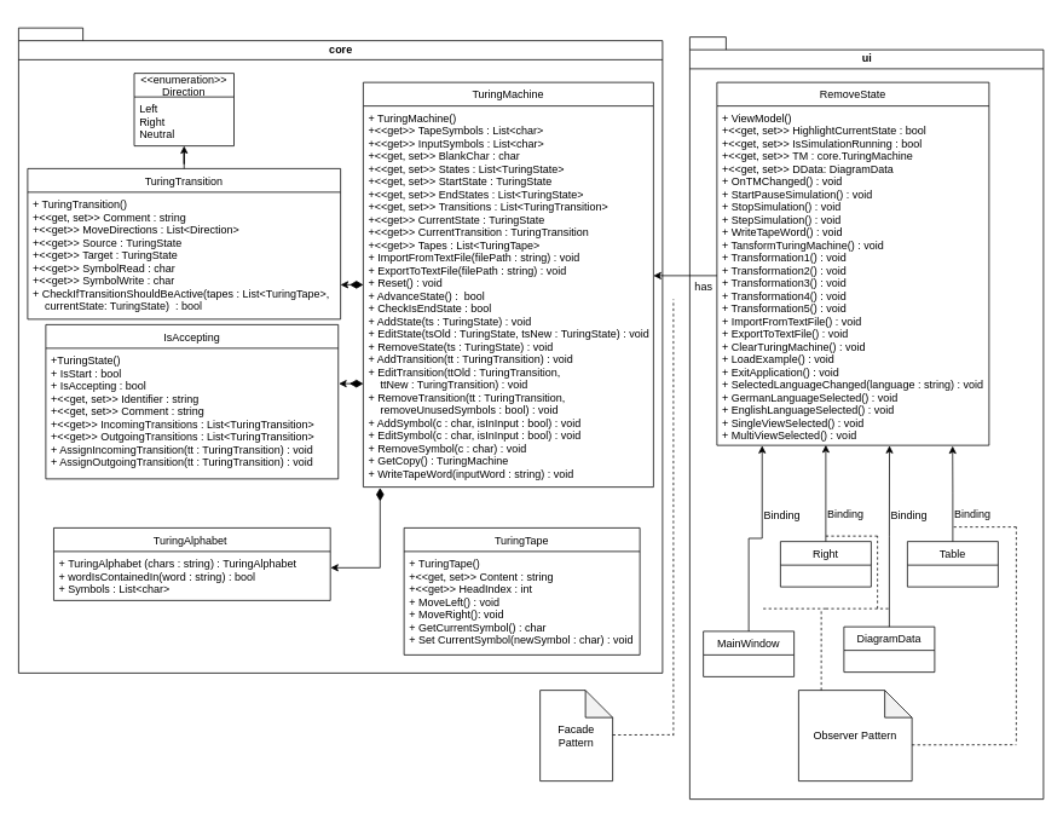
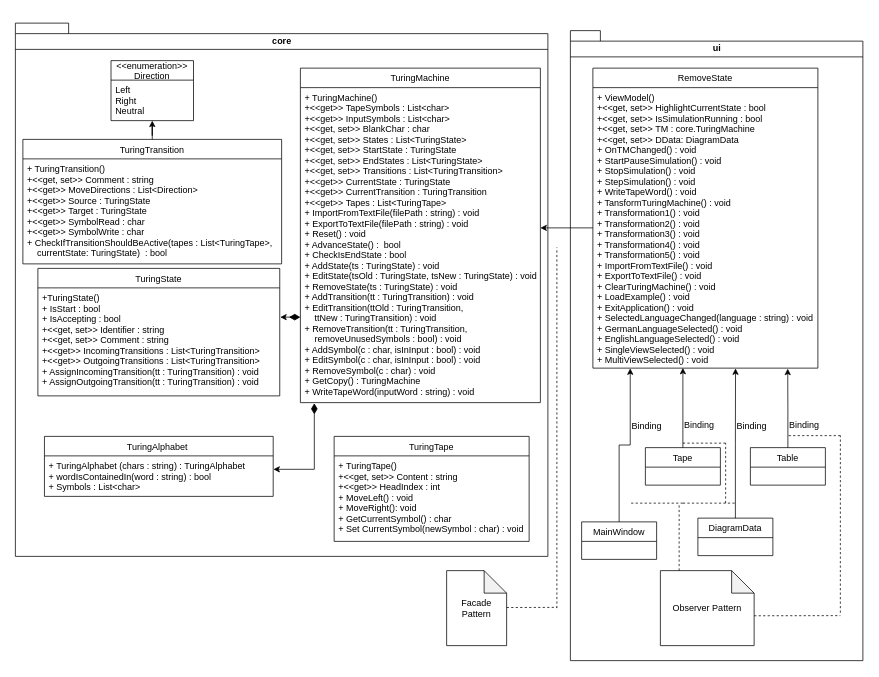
  <mxCell id="0" />
  <mxCell id="1" parent="0" />
  <mxCell id="2" value="core" style="shape=folder;fontStyle=1;spacingTop=10;tabWidth=40;tabHeight=14;tabPosition=left;html=1;strokeColor=default;verticalAlign=top;" parent="1" vertex="1"><mxGeometry x="20" y="30" width="710" height="711" as="geometry" /></mxCell>
  <mxCell id="3" value="ui&lt;br&gt;" style="shape=folder;fontStyle=1;spacingTop=10;tabWidth=40;tabHeight=14;tabPosition=left;html=1;strokeColor=default;verticalAlign=top;" parent="1" vertex="1"><mxGeometry x="760" y="40" width="390" height="840" as="geometry" /></mxCell>
  <mxCell id="4" value="RemoveState" style="swimlane;fontStyle=0;childLayout=stackLayout;horizontal=1;startSize=26;fillColor=none;horizontalStack=0;resizeParent=1;resizeParentMax=0;resizeLast=0;collapsible=1;marginBottom=0;strokeColor=default;" parent="1" vertex="1"><mxGeometry x="790" y="90" width="300" height="400" as="geometry" /></mxCell>
  <mxCell id="5" value="+ ViewModel()&#10;+&lt;&lt;get, set&gt;&gt; HighlightCurrentState : bool&#10;+&lt;&lt;get, set&gt;&gt; IsSimulationRunning : bool&#10;+&lt;&lt;get, set&gt;&gt; TM : core.TuringMachine&#10;+&lt;&lt;get, set&gt;&gt; DData: DiagramData&#10;+ OnTMChanged() : void&#10;+ StartPauseSimulation() : void&#10;+ StopSimulation() : void&#10;+ StepSimulation() : void&#10;+ WriteTapeWord() : void&#10;+ TansformTuringMachine() : void&#10;+ Transformation1() : void&#10;+ Transformation2() : void&#10;+ Transformation3() : void&#10;+ Transformation4() : void&#10;+ Transformation5() : void&#10;+ ImportFromTextFile() : void&#10;+ ExportToTextFile() : void&#10;+ ClearTuringMachine() : void&#10;+ LoadExample() : void&#10;+ ExitApplication() : void&#10;+ SelectedLanguageChanged(language : string) : void&#10;+ GermanLanguageSelected() : void&#10;+ EnglishLanguageSelected() : void&#10;+ SingleViewSelected() : void&#10;+ MultiViewSelected() : void&#10;" style="text;strokeColor=none;fillColor=none;align=left;verticalAlign=top;spacingLeft=4;spacingRight=4;overflow=hidden;rotatable=0;points=[[0,0.5],[1,0.5]];portConstraint=eastwest;" parent="4" vertex="1"><mxGeometry y="26" width="300" height="374" as="geometry" /></mxCell>
  <mxCell id="6" style="edgeStyle=orthogonalEdgeStyle;rounded=0;orthogonalLoop=1;jettySize=auto;html=1;entryX=1.002;entryY=0.271;entryDx=0;entryDy=0;startArrow=diamondThin;startFill=1;startSize=12;entryPerimeter=0;" parent="1" source="8" target="11" edge="1"><mxGeometry relative="1" as="geometry"><Array as="points"><mxPoint x="390" y="422" /><mxPoint x="390" y="422" /></Array></mxGeometry></mxCell>
- <mxCell id="7" style="edgeStyle=orthogonalEdgeStyle;rounded=0;orthogonalLoop=1;jettySize=auto;html=1;startArrow=diamondThin;startFill=1;startSize=12;" parent="1" source="8" target="19" edge="1"><mxGeometry relative="1" as="geometry"><Array as="points"><mxPoint x="370" y="281" /><mxPoint x="370" y="281" /></Array></mxGeometry></mxCell>
  <mxCell id="8" value="TuringMachine" style="swimlane;fontStyle=0;childLayout=stackLayout;horizontal=1;startSize=26;fillColor=none;horizontalStack=0;resizeParent=1;resizeParentMax=0;resizeLast=0;collapsible=1;marginBottom=0;strokeColor=default;" parent="1" vertex="1"><mxGeometry x="400" y="90" width="320" height="446" as="geometry" /></mxCell>
  <mxCell id="9" value="+ TuringMachine()&#10;+&lt;&lt;get&gt;&gt; TapeSymbols : List&lt;char&gt; &#10;+&lt;&lt;get&gt;&gt; InputSymbols : List&lt;char&gt; &#10;+&lt;&lt;get, set&gt;&gt; BlankChar : char &#10;+&lt;&lt;get, set&gt;&gt; States : List&lt;TuringState&gt; &#10;+&lt;&lt;get, set&gt;&gt; StartState : TuringState &#10;+&lt;&lt;get, set&gt;&gt; EndStates : List&lt;TuringState&gt; &#10;+&lt;&lt;get, set&gt;&gt; Transitions : List&lt;TuringTransition&gt; &#10;+&lt;&lt;get&gt;&gt; CurrentState : TuringState&#10;+&lt;&lt;get&gt;&gt; CurrentTransition : TuringTransition&#10;+&lt;&lt;get&gt;&gt; Tapes : List&lt;TuringTape&gt;&#10;+ ImportFromTextFile(filePath : string) : void&#10;+ ExportToTextFile(filePath : string) : void&#10;+ Reset() : void&#10;+ AdvanceState() :  bool&#10;+ CheckIsEndState : bool&#10;+ AddState(ts : TuringState) : void&#10;+ EditState(tsOld : TuringState, tsNew : TuringState) : void&#10;+ RemoveState(ts : TuringState) : void&#10;+ AddTransition(tt : TuringTransition) : void&#10;+ EditTransition(ttOld : TuringTransition, &#10;    ttNew : TuringTransition) : void&#10;+ RemoveTransition(tt : TuringTransition,&#10;    removeUnusedSymbols : bool) : void&#10;+ AddSymbol(c : char, isInInput : bool) : void&#10;+ EditSymbol(c : char, isInInput : bool) : void&#10;+ RemoveSymbol(c : char) : void&#10;+ GetCopy() : TuringMachine&#10;+ WriteTapeWord(inputWord : string) : void" style="text;strokeColor=none;fillColor=none;align=left;verticalAlign=top;spacingLeft=4;spacingRight=4;overflow=hidden;rotatable=0;points=[[0,0.5],[1,0.5]];portConstraint=eastwest;" parent="8" vertex="1"><mxGeometry y="26" width="320" height="420" as="geometry" /></mxCell>
- <mxCell id="10" value="IsAccepting" style="swimlane;fontStyle=0;childLayout=stackLayout;horizontal=1;startSize=26;fillColor=none;horizontalStack=0;resizeParent=1;resizeParentMax=0;resizeLast=0;collapsible=1;marginBottom=0;strokeColor=default;" parent="1" vertex="1"><mxGeometry x="50" y="357" width="322.5" height="170" as="geometry" /></mxCell>
+ <mxCell id="10" value="TuringState" style="swimlane;fontStyle=0;childLayout=stackLayout;horizontal=1;startSize=26;fillColor=none;horizontalStack=0;resizeParent=1;resizeParentMax=0;resizeLast=0;collapsible=1;marginBottom=0;strokeColor=default;" parent="1" vertex="1"><mxGeometry x="50" y="357" width="322.5" height="170" as="geometry" /></mxCell>
  <mxCell id="11" value="+TuringState()&#10;+ IsStart : bool&#10;+ IsAccepting : bool&#10;+&lt;&lt;get, set&gt;&gt; Identifier : string&#10;+&lt;&lt;get, set&gt;&gt; Comment : string&#10;+&lt;&lt;get&gt;&gt; IncomingTransitions : List&lt;TuringTransition&gt;&#10;+&lt;&lt;get&gt;&gt; OutgoingTransitions : List&lt;TuringTransition&gt;&#10;+ AssignIncomingTransition(tt : TuringTransition) : void&#10;+ AssignOutgoingTransition(tt : TuringTransition) : void" style="text;strokeColor=none;fillColor=none;align=left;verticalAlign=top;spacingLeft=4;spacingRight=4;overflow=hidden;rotatable=0;points=[[0,0.5],[1,0.5]];portConstraint=eastwest;" parent="10" vertex="1"><mxGeometry y="26" width="322.5" height="144" as="geometry" /></mxCell>
  <mxCell id="12" style="edgeStyle=orthogonalEdgeStyle;rounded=0;orthogonalLoop=1;jettySize=auto;html=1;startArrow=none;startFill=0;startSize=12;" parent="1" source="5" target="9" edge="1"><mxGeometry relative="1" as="geometry"><Array as="points"><mxPoint x="460" y="343" /><mxPoint x="460" y="343" /></Array></mxGeometry></mxCell>
- <mxCell id="13" value="has" style="text;html=1;align=center;verticalAlign=middle;resizable=0;points=[];autosize=1;strokeColor=none;fillColor=none;" parent="1" vertex="1"><mxGeometry x="760" y="305" width="30" height="20" as="geometry" /></mxCell>
  <mxCell id="14" value="TuringAlphabet " style="swimlane;fontStyle=0;childLayout=stackLayout;horizontal=1;startSize=26;fillColor=none;horizontalStack=0;resizeParent=1;resizeParentMax=0;resizeLast=0;collapsible=1;marginBottom=0;strokeColor=default;" parent="1" vertex="1"><mxGeometry x="58.75" y="581" width="305" height="80" as="geometry" /></mxCell>
  <mxCell id="15" value="+ TuringAlphabet (chars : string) : TuringAlphabet &#10;+ wordIsContainedIn(word : string) : bool&#10;+ Symbols : List&lt;char&gt;" style="text;strokeColor=none;fillColor=none;align=left;verticalAlign=top;spacingLeft=4;spacingRight=4;overflow=hidden;rotatable=0;points=[[0,0.5],[1,0.5]];portConstraint=eastwest;" parent="14" vertex="1"><mxGeometry y="26" width="305" height="54" as="geometry" /></mxCell>
  <mxCell id="16" value="TuringTape" style="swimlane;fontStyle=0;childLayout=stackLayout;horizontal=1;startSize=26;fillColor=none;horizontalStack=0;resizeParent=1;resizeParentMax=0;resizeLast=0;collapsible=1;marginBottom=0;strokeColor=default;" parent="1" vertex="1"><mxGeometry x="445" y="581" width="260" height="140" as="geometry" /></mxCell>
  <mxCell id="17" value="+ TuringTape()&#10;+&lt;&lt;get, set&gt;&gt; Content : string&#10;+&lt;&lt;get&gt;&gt; HeadIndex : int&#10;+ MoveLeft() : void&#10;+ MoveRight(): void&#10;+ GetCurrentSymbol() : char&#10;+ Set CurrentSymbol(newSymbol : char) : void" style="text;strokeColor=none;fillColor=none;align=left;verticalAlign=top;spacingLeft=4;spacingRight=4;overflow=hidden;rotatable=0;points=[[0,0.5],[1,0.5]];portConstraint=eastwest;" parent="16" vertex="1"><mxGeometry y="26" width="260" height="114" as="geometry" /></mxCell>
  <mxCell id="18" style="edgeStyle=orthogonalEdgeStyle;rounded=0;orthogonalLoop=1;jettySize=auto;html=1;startArrow=none;startFill=0;endArrow=classic;endFill=1;" parent="1" source="19" target="21" edge="1"><mxGeometry relative="1" as="geometry" /></mxCell>
  <mxCell id="19" value="TuringTransition" style="swimlane;fontStyle=0;childLayout=stackLayout;horizontal=1;startSize=26;fillColor=none;horizontalStack=0;resizeParent=1;resizeParentMax=0;resizeLast=0;collapsible=1;marginBottom=0;strokeColor=default;" parent="1" vertex="1"><mxGeometry x="30" y="185" width="345" height="166" as="geometry" /></mxCell>
  <mxCell id="20" value="+ TuringTransition()&#10;+&lt;&lt;get, set&gt;&gt; Comment : string&#10;+&lt;&lt;get&gt;&gt; MoveDirections : List&lt;Direction&gt;&#10;+&lt;&lt;get&gt;&gt; Source : TuringState&#10;+&lt;&lt;get&gt;&gt; Target : TuringState&#10;+&lt;&lt;get&gt;&gt; SymbolRead : char&#10;+&lt;&lt;get&gt;&gt; SymbolWrite : char&#10;+ CheckIfTransitionShouldBeActive(tapes : List&lt;TuringTape&gt;,&#10;    currentState: TuringState)  : bool" style="text;strokeColor=none;fillColor=none;align=left;verticalAlign=top;spacingLeft=4;spacingRight=4;overflow=hidden;rotatable=0;points=[[0,0.5],[1,0.5]];portConstraint=eastwest;" parent="19" vertex="1"><mxGeometry y="26" width="345" height="140" as="geometry" /></mxCell>
  <mxCell id="21" value="&lt;&lt;enumeration&gt;&gt;&#10;Direction" style="swimlane;fontStyle=0;childLayout=stackLayout;horizontal=1;startSize=26;fillColor=none;horizontalStack=0;resizeParent=1;resizeParentMax=0;resizeLast=0;collapsible=1;marginBottom=0;strokeColor=default;" parent="1" vertex="1"><mxGeometry x="147.5" y="80" width="110" height="80" as="geometry" /></mxCell>
  <mxCell id="22" value="Left&#10;Right&#10;Neutral" style="text;strokeColor=none;fillColor=none;align=left;verticalAlign=top;spacingLeft=4;spacingRight=4;overflow=hidden;rotatable=0;points=[[0,0.5],[1,0.5]];portConstraint=eastwest;" parent="21" vertex="1"><mxGeometry y="26" width="110" height="54" as="geometry" /></mxCell>
  <mxCell id="23" style="edgeStyle=orthogonalEdgeStyle;rounded=0;orthogonalLoop=1;jettySize=auto;html=1;startArrow=diamondThin;startFill=1;startSize=12;entryX=1.001;entryY=0.332;entryDx=0;entryDy=0;entryPerimeter=0;exitX=0.058;exitY=1.002;exitDx=0;exitDy=0;exitPerimeter=0;" parent="1" source="9" target="15" edge="1"><mxGeometry relative="1" as="geometry"><Array as="points"><mxPoint x="419" y="625" /></Array><mxPoint x="138" y="611" as="targetPoint" /></mxGeometry></mxCell>
  <mxCell id="24" value="" style="line;strokeWidth=1;fillColor=none;align=left;verticalAlign=middle;spacingTop=-1;spacingLeft=3;spacingRight=3;rotatable=0;labelPosition=right;points=[];portConstraint=eastwest;" parent="1" vertex="1"><mxGeometry x="20" y="61" width="710" height="8" as="geometry" /></mxCell>
  <mxCell id="25" value="" style="line;strokeWidth=1;fillColor=none;align=left;verticalAlign=middle;spacingTop=-1;spacingLeft=3;spacingRight=3;rotatable=0;labelPosition=right;points=[];portConstraint=eastwest;" parent="1" vertex="1"><mxGeometry x="760" width="390" height="110" as="geometry" y="20" /></mxCell>
  <mxCell id="26" style="edgeStyle=orthogonalEdgeStyle;rounded=0;orthogonalLoop=1;jettySize=auto;html=1;entryX=0.4;entryY=0.999;entryDx=0;entryDy=0;entryPerimeter=0;startArrow=none;startFill=0;endArrow=classic;endFill=1;endSize=6;strokeWidth=1;" parent="1" source="27" target="5" edge="1"><mxGeometry relative="1" as="geometry" /></mxCell>
- <mxCell id="27" value="Right" style="swimlane;fontStyle=0;childLayout=stackLayout;horizontal=1;startSize=26;fillColor=none;horizontalStack=0;resizeParent=1;resizeParentMax=0;resizeLast=0;collapsible=1;marginBottom=0;strokeColor=default;" parent="1" vertex="1"><mxGeometry x="860" y="596" width="100" height="50" as="geometry" /></mxCell>
+ <mxCell id="27" value="Tape" style="swimlane;fontStyle=0;childLayout=stackLayout;horizontal=1;startSize=26;fillColor=none;horizontalStack=0;resizeParent=1;resizeParentMax=0;resizeLast=0;collapsible=1;marginBottom=0;strokeColor=default;" parent="1" vertex="1"><mxGeometry x="860" y="596" width="100" height="50" as="geometry" /></mxCell>
  <mxCell id="28" value="Binding" style="text;html=1;strokeColor=none;fillColor=none;align=center;verticalAlign=middle;whiteSpace=wrap;rounded=0;" parent="1" vertex="1"><mxGeometry x="902" y="551" width="60" height="30" as="geometry" /></mxCell>
  <mxCell id="29" value="MainWindow" style="swimlane;fontStyle=0;childLayout=stackLayout;horizontal=1;startSize=26;fillColor=none;horizontalStack=0;resizeParent=1;resizeParentMax=0;resizeLast=0;collapsible=1;marginBottom=0;strokeColor=default;" parent="1" vertex="1"><mxGeometry x="775" y="695" width="100" height="50" as="geometry" /></mxCell>
  <mxCell id="30" style="edgeStyle=orthogonalEdgeStyle;rounded=0;orthogonalLoop=1;jettySize=auto;html=1;startArrow=none;startFill=0;endArrow=classic;endFill=1;exitX=0.5;exitY=0;exitDx=0;exitDy=0;entryX=0.166;entryY=1.001;entryDx=0;entryDy=0;entryPerimeter=0;" parent="1" source="29" target="5" edge="1"><mxGeometry relative="1" as="geometry"><mxPoint x="840" y="640" as="sourcePoint" /><mxPoint x="840" y="540" as="targetPoint" /><Array as="points" /></mxGeometry></mxCell>
  <mxCell id="31" value="Binding" style="text;html=1;strokeColor=none;fillColor=none;align=center;verticalAlign=middle;whiteSpace=wrap;rounded=0;" parent="1" vertex="1"><mxGeometry x="832" y="552" width="60" height="30" as="geometry" /></mxCell>
  <mxCell id="32" value="DiagramData" style="swimlane;fontStyle=0;childLayout=stackLayout;horizontal=1;startSize=26;fillColor=none;horizontalStack=0;resizeParent=1;resizeParentMax=0;resizeLast=0;collapsible=1;marginBottom=0;strokeColor=default;" parent="1" vertex="1"><mxGeometry x="930" y="690" width="100" height="50" as="geometry" /></mxCell>
  <mxCell id="33" style="edgeStyle=orthogonalEdgeStyle;rounded=0;orthogonalLoop=1;jettySize=auto;html=1;startArrow=none;startFill=0;endArrow=classic;endFill=1;exitX=0.5;exitY=0;exitDx=0;exitDy=0;entryX=0.634;entryY=1.001;entryDx=0;entryDy=0;entryPerimeter=0;" parent="1" source="32" target="5" edge="1"><mxGeometry relative="1" as="geometry"><mxPoint x="980" y="640" as="sourcePoint" /><mxPoint x="980" y="544" as="targetPoint" /><Array as="points" /></mxGeometry></mxCell>
  <mxCell id="34" value="Binding" style="text;html=1;strokeColor=none;fillColor=none;align=center;verticalAlign=middle;whiteSpace=wrap;rounded=0;" parent="1" vertex="1"><mxGeometry x="972" y="552" width="60" height="30" as="geometry" /></mxCell>
  <mxCell id="35" style="edgeStyle=orthogonalEdgeStyle;rounded=0;orthogonalLoop=1;jettySize=auto;html=1;entryX=0.866;entryY=1.002;entryDx=0;entryDy=0;entryPerimeter=0;startArrow=none;startFill=0;endArrow=classic;endFill=1;endSize=6;strokeWidth=1;" parent="1" source="36" target="5" edge="1"><mxGeometry relative="1" as="geometry"><mxPoint x="1050" y="543.616" as="targetPoint" /></mxGeometry></mxCell>
  <mxCell id="36" value="Table" style="swimlane;fontStyle=0;childLayout=stackLayout;horizontal=1;startSize=26;fillColor=none;horizontalStack=0;resizeParent=1;resizeParentMax=0;resizeLast=0;collapsible=1;marginBottom=0;strokeColor=default;" parent="1" vertex="1"><mxGeometry x="1000" y="596" width="100" height="50" as="geometry" /></mxCell>
  <mxCell id="37" value="Binding" style="text;html=1;strokeColor=none;fillColor=none;align=center;verticalAlign=middle;whiteSpace=wrap;rounded=0;" parent="1" vertex="1"><mxGeometry x="1042" y="551" width="60" height="30" as="geometry" /></mxCell>
  <mxCell id="38" value="Facade Pattern" style="shape=note;whiteSpace=wrap;html=1;backgroundOutline=1;darkOpacity=0.05;" parent="1" vertex="1"><mxGeometry x="595" y="760" width="80" height="100" as="geometry" /></mxCell>
  <mxCell id="39" value="" style="endArrow=none;html=1;rounded=0;dashed=1;endFill=0;" parent="1" edge="1"><mxGeometry width="50" height="50" relative="1" as="geometry"><mxPoint x="742" y="810" as="sourcePoint" /><mxPoint x="742" y="329" as="targetPoint" /></mxGeometry></mxCell>
  <mxCell id="40" value="Observer Pattern" style="shape=note;whiteSpace=wrap;html=1;backgroundOutline=1;darkOpacity=0.05;" parent="1" vertex="1"><mxGeometry x="880" y="760" width="125" height="100" as="geometry" /></mxCell>
  <mxCell id="41" value="" style="endArrow=none;html=1;rounded=0;exitX=0;exitY=0;exitDx=25;exitDy=0;exitPerimeter=0;dashed=1;" parent="1" source="40" edge="1"><mxGeometry width="50" height="50" relative="1" as="geometry"><mxPoint x="890" y="710" as="sourcePoint" /><mxPoint x="905" y="670" as="targetPoint" /></mxGeometry></mxCell>
  <mxCell id="42" value="" style="endArrow=none;html=1;rounded=0;dashed=1;endFill=0;" parent="1" edge="1"><mxGeometry width="50" height="50" relative="1" as="geometry"><mxPoint x="910" y="670" as="sourcePoint" /><mxPoint x="840" y="670" as="targetPoint" /></mxGeometry></mxCell>
  <mxCell id="43" value="" style="endArrow=none;html=1;rounded=0;dashed=1;endFill=0;" parent="1" edge="1"><mxGeometry width="50" height="50" relative="1" as="geometry"><mxPoint x="910" y="670" as="sourcePoint" /><mxPoint x="980" y="670" as="targetPoint" /></mxGeometry></mxCell>
  <mxCell id="44" value="" style="endArrow=none;html=1;rounded=0;dashed=1;endFill=0;" parent="1" edge="1"><mxGeometry width="50" height="50" relative="1" as="geometry"><mxPoint x="1120" y="580" as="sourcePoint" /><mxPoint x="1050" y="580" as="targetPoint" /></mxGeometry></mxCell>
  <mxCell id="45" value="" style="endArrow=none;html=1;rounded=0;exitX=0.923;exitY=0.924;exitDx=0;exitDy=0;exitPerimeter=0;dashed=1;" parent="1" source="3" edge="1"><mxGeometry width="50" height="50" relative="1" as="geometry"><mxPoint x="1080" y="750" as="sourcePoint" /><mxPoint x="1120" y="580" as="targetPoint" /></mxGeometry></mxCell>
  <mxCell id="46" value="" style="endArrow=none;html=1;rounded=0;exitX=1;exitY=0.602;exitDx=0;exitDy=0;exitPerimeter=0;dashed=1;" parent="1" source="40" edge="1"><mxGeometry width="50" height="50" relative="1" as="geometry"><mxPoint x="1000" y="850" as="sourcePoint" /><mxPoint x="1120" y="820" as="targetPoint" /></mxGeometry></mxCell>
  <mxCell id="47" value="" style="endArrow=none;html=1;rounded=0;dashed=1;endFill=0;" parent="1" edge="1"><mxGeometry width="50" height="50" relative="1" as="geometry"><mxPoint x="967" y="590" as="sourcePoint" /><mxPoint x="910" y="590" as="targetPoint" /></mxGeometry></mxCell>
  <mxCell id="48" value="" style="endArrow=none;html=1;rounded=0;dashed=1;" parent="1" edge="1"><mxGeometry width="50" height="50" relative="1" as="geometry"><mxPoint x="967" y="670" as="sourcePoint" /><mxPoint x="967" y="590" as="targetPoint" /></mxGeometry></mxCell>
  <mxCell id="49" value="" style="endArrow=none;html=1;rounded=0;exitX=1.001;exitY=0.492;exitDx=0;exitDy=0;exitPerimeter=0;dashed=1;" parent="1" source="38" edge="1"><mxGeometry width="50" height="50" relative="1" as="geometry"><mxPoint x="690" y="830" as="sourcePoint" /><mxPoint x="742" y="809" as="targetPoint" /></mxGeometry></mxCell>
